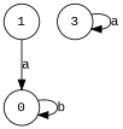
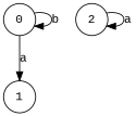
  digraph {
    fontname="Liberation Mono"
    node [color="#000000" fontname="Liberation Mono" shape=circle]
    edge [fontname="Liberation Mono"]
    n1 [label=0]
    n2 [label=1]
-   n3 [label=3]
+   n3 [label=2]
    n1 -> n1 [label=b]
-   n2 -> n1 [label=a]
+   n1 -> n2 [label=a]
    n3 -> n3 [label=a]
  }
